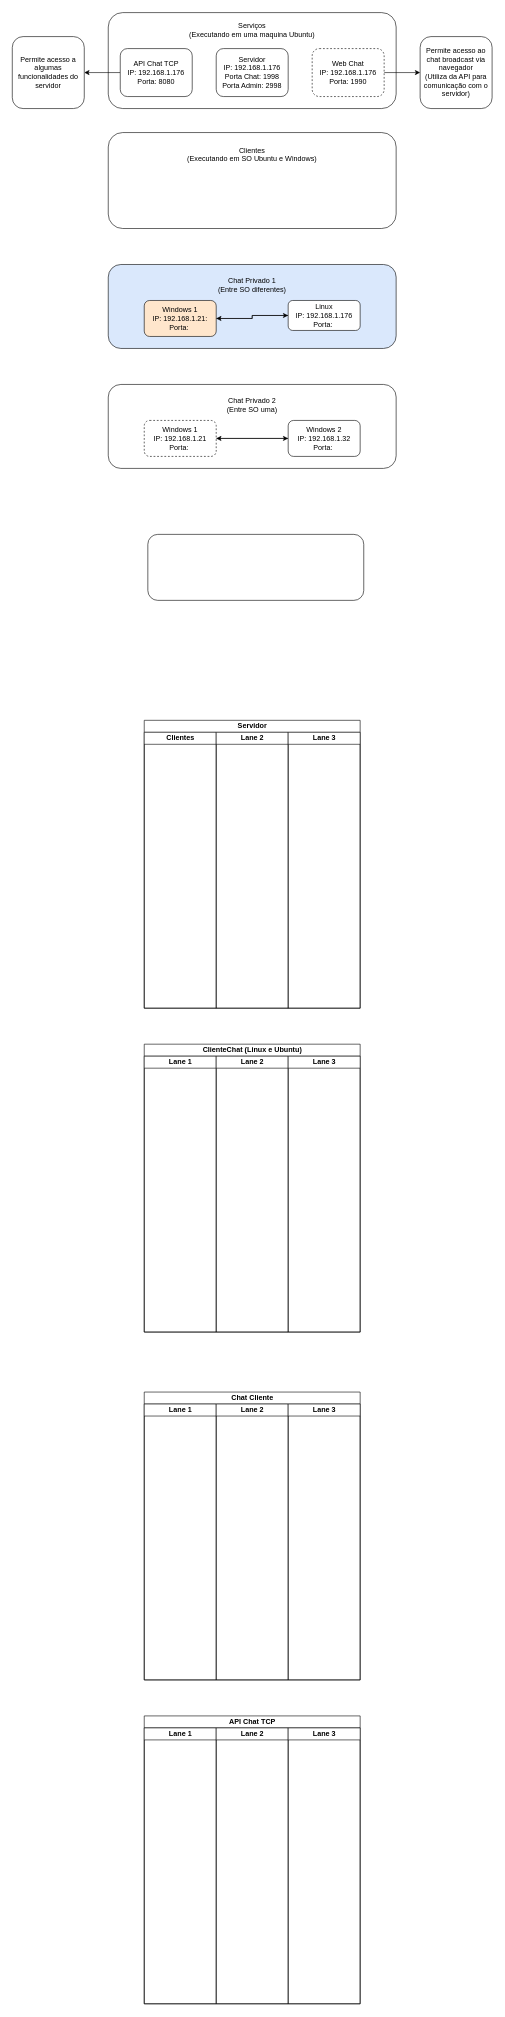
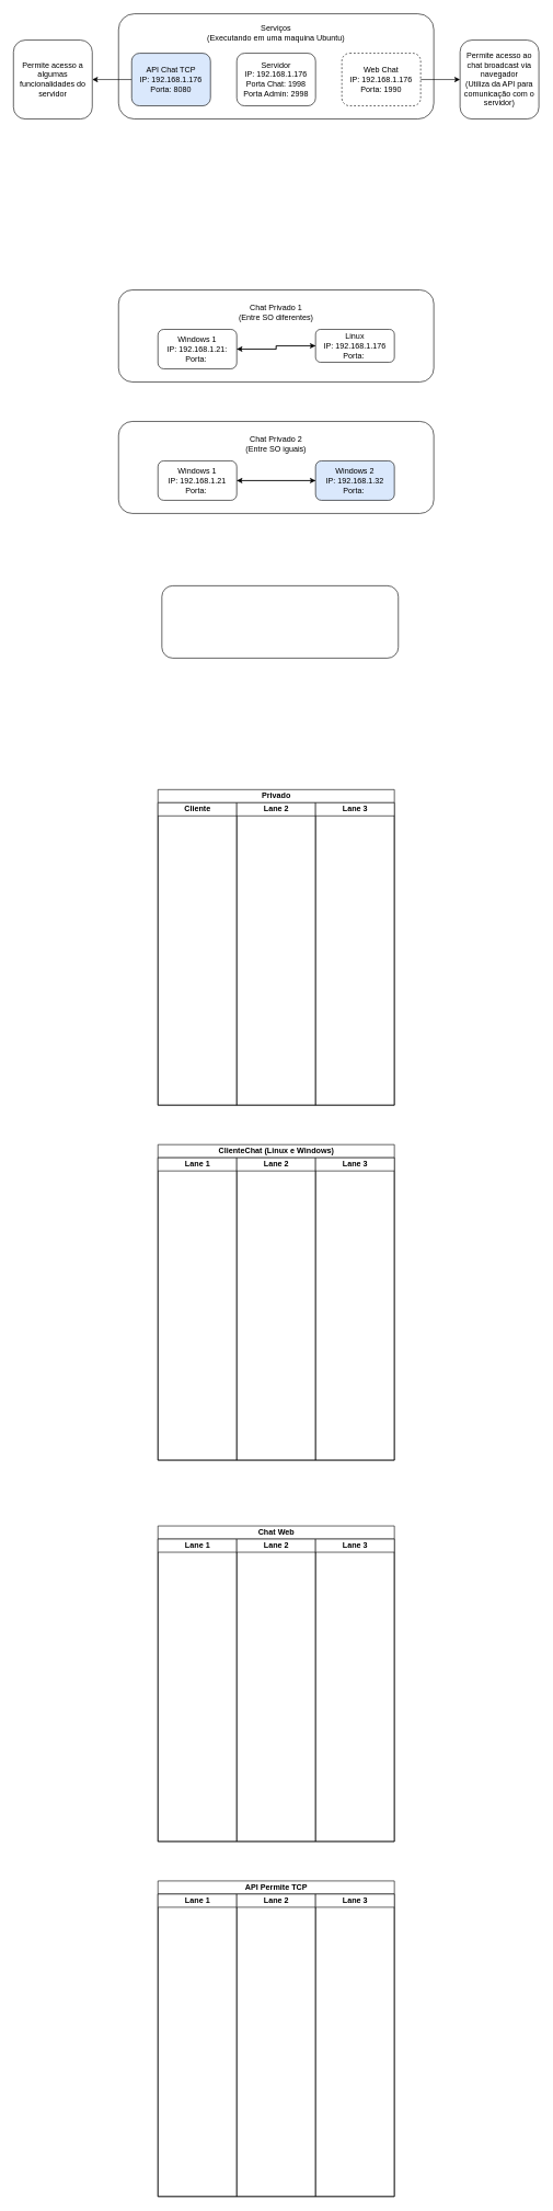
  <mxCell id="0" />
  <mxCell id="1" parent="0" />
- <mxCell id="2" value="&lt;div&gt;Clientes&lt;/div&gt;&lt;div&gt;(Executando em SO Ubuntu e Windows)&lt;/div&gt;&lt;div&gt;&lt;br&gt;&lt;/div&gt;&lt;div&gt;&lt;br&gt;&lt;/div&gt;&lt;div&gt;&lt;br&gt;&lt;/div&gt;&lt;div&gt;&lt;br&gt;&lt;/div&gt;&lt;div&gt;&lt;br&gt;&lt;/div&gt;&lt;div&gt;&lt;br&gt;&lt;/div&gt;" style="rounded=1;whiteSpace=wrap;html=1;" vertex="1" parent="1"><mxGeometry x="180" y="220" width="480" height="160" as="geometry" /></mxCell>
  <mxCell id="3" value="&lt;div&gt;Serviços&lt;/div&gt;&lt;div&gt;(Executando em uma maquina Ubuntu)&lt;/div&gt;&lt;div&gt;&lt;br&gt;&lt;/div&gt;&lt;div&gt;&lt;br&gt;&lt;/div&gt;&lt;div&gt;&lt;br&gt;&lt;/div&gt;&lt;div&gt;&lt;br&gt;&lt;/div&gt;&lt;div&gt;&lt;br&gt;&lt;/div&gt;&lt;div&gt;&lt;br&gt;&lt;/div&gt;&lt;div&gt;&lt;br&gt;&lt;/div&gt;" style="rounded=1;whiteSpace=wrap;html=1;" vertex="1" parent="1"><mxGeometry x="180" y="20" width="480" height="160" as="geometry" /></mxCell>
  <mxCell id="4" value="Servidor&lt;div&gt;IP: 192.168.1.176&lt;/div&gt;&lt;div&gt;Porta Chat: 1998&lt;/div&gt;&lt;div&gt;Porta Admin: 2998&lt;/div&gt;" style="rounded=1;whiteSpace=wrap;html=1;" vertex="1" parent="1"><mxGeometry x="360" y="80" width="120" height="80" as="geometry" /></mxCell>
  <mxCell id="5" value="" style="edgeStyle=orthogonalEdgeStyle;rounded=0;orthogonalLoop=1;jettySize=auto;html=1;" edge="1" parent="1" source="6" target="20"><mxGeometry relative="1" as="geometry" /></mxCell>
- <mxCell id="6" value="API Chat TCP&lt;br&gt;&lt;div&gt;IP: 192.168.1.176&lt;/div&gt;&lt;div&gt;Porta: 8080&lt;/div&gt;" style="rounded=1;whiteSpace=wrap;html=1;" vertex="1" parent="1"><mxGeometry x="200" y="80" width="120" height="80" as="geometry" /></mxCell>
+ <mxCell id="6" value="API Chat TCP&lt;br&gt;&lt;div&gt;IP: 192.168.1.176&lt;/div&gt;&lt;div&gt;Porta: 8080&lt;/div&gt;" style="rounded=1;whiteSpace=wrap;html=1;fillColor=#dae8fc;" vertex="1" parent="1"><mxGeometry x="200" y="80" width="120" height="80" as="geometry" /></mxCell>
  <mxCell id="7" style="edgeStyle=orthogonalEdgeStyle;rounded=0;orthogonalLoop=1;jettySize=auto;html=1;" edge="1" parent="1" source="8" target="19"><mxGeometry relative="1" as="geometry"><mxPoint x="700" y="120" as="targetPoint" /></mxGeometry></mxCell>
  <mxCell id="8" value="Web Chat&lt;br&gt;&lt;div&gt;IP: 192.168.1.176&lt;/div&gt;&lt;div&gt;Porta: 1990&lt;/div&gt;" style="rounded=1;whiteSpace=wrap;html=1;dashed=1;" vertex="1" parent="1"><mxGeometry x="520" y="80" width="120" height="80" as="geometry" /></mxCell>
- <mxCell id="9" value="&lt;div&gt;Chat Privado 1&lt;/div&gt;&lt;div&gt;(Entre SO diferentes)&lt;/div&gt;&lt;div&gt;&lt;br&gt;&lt;/div&gt;&lt;div&gt;&lt;br&gt;&lt;/div&gt;&lt;div&gt;&lt;br&gt;&lt;/div&gt;&lt;div&gt;&lt;br&gt;&lt;/div&gt;&lt;div&gt;&lt;br&gt;&lt;/div&gt;" style="rounded=1;whiteSpace=wrap;html=1;fillColor=#dae8fc;" vertex="1" parent="1"><mxGeometry x="180" y="440" width="480" height="140" as="geometry" /></mxCell>
- <mxCell id="10" value="&lt;div&gt;Chat Privado 2&lt;/div&gt;&lt;div&gt;(Entre SO uma)&lt;/div&gt;&lt;div&gt;&lt;br&gt;&lt;/div&gt;&lt;div&gt;&lt;br&gt;&lt;/div&gt;&lt;div&gt;&lt;br&gt;&lt;/div&gt;&lt;div&gt;&lt;br&gt;&lt;/div&gt;&lt;div&gt;&lt;br&gt;&lt;/div&gt;" style="rounded=1;whiteSpace=wrap;html=1;" vertex="1" parent="1"><mxGeometry x="180" y="640" width="480" height="140" as="geometry" /></mxCell>
+ <mxCell id="9" value="&lt;div&gt;Chat Privado 1&lt;/div&gt;&lt;div&gt;(Entre SO diferentes)&lt;/div&gt;&lt;div&gt;&lt;br&gt;&lt;/div&gt;&lt;div&gt;&lt;br&gt;&lt;/div&gt;&lt;div&gt;&lt;br&gt;&lt;/div&gt;&lt;div&gt;&lt;br&gt;&lt;/div&gt;&lt;div&gt;&lt;br&gt;&lt;/div&gt;" style="rounded=1;whiteSpace=wrap;html=1;" vertex="1" parent="1"><mxGeometry x="180" y="440" width="480" height="140" as="geometry" /></mxCell>
+ <mxCell id="10" value="&lt;div&gt;Chat Privado 2&lt;/div&gt;&lt;div&gt;(Entre SO iguais)&lt;/div&gt;&lt;div&gt;&lt;br&gt;&lt;/div&gt;&lt;div&gt;&lt;br&gt;&lt;/div&gt;&lt;div&gt;&lt;br&gt;&lt;/div&gt;&lt;div&gt;&lt;br&gt;&lt;/div&gt;&lt;div&gt;&lt;br&gt;&lt;/div&gt;" style="rounded=1;whiteSpace=wrap;html=1;" vertex="1" parent="1"><mxGeometry x="180" y="640" width="480" height="140" as="geometry" /></mxCell>
  <mxCell id="11" style="edgeStyle=orthogonalEdgeStyle;rounded=0;orthogonalLoop=1;jettySize=auto;html=1;entryX=0;entryY=0.5;entryDx=0;entryDy=0;" edge="1" parent="1" source="12" target="14"><mxGeometry relative="1" as="geometry" /></mxCell>
- <mxCell id="12" value="Windows 1&lt;div&gt;IP: 192.168.1.21:&lt;/div&gt;&lt;div&gt;Porta:&amp;nbsp;&lt;/div&gt;" style="rounded=1;whiteSpace=wrap;html=1;fillColor=#ffe6cc;" vertex="1" parent="1"><mxGeometry x="240" y="500" width="120" height="60" as="geometry" /></mxCell>
+ <mxCell id="12" value="Windows 1&lt;div&gt;IP: 192.168.1.21:&lt;/div&gt;&lt;div&gt;Porta:&amp;nbsp;&lt;/div&gt;" style="rounded=1;whiteSpace=wrap;html=1;" vertex="1" parent="1"><mxGeometry x="240" y="500" width="120" height="60" as="geometry" /></mxCell>
  <mxCell id="13" style="edgeStyle=orthogonalEdgeStyle;rounded=0;orthogonalLoop=1;jettySize=auto;html=1;entryX=1;entryY=0.5;entryDx=0;entryDy=0;" edge="1" parent="1" source="14" target="12"><mxGeometry relative="1" as="geometry" /></mxCell>
  <mxCell id="14" value="Linux&lt;br&gt;&lt;div&gt;IP: 192.168.1.176&lt;/div&gt;&lt;div&gt;Porta:&amp;nbsp;&lt;/div&gt;" style="rounded=1;whiteSpace=wrap;html=1;" vertex="1" parent="1"><mxGeometry x="480" y="500" width="120" height="50" as="geometry" /></mxCell>
  <mxCell id="15" style="edgeStyle=orthogonalEdgeStyle;rounded=0;orthogonalLoop=1;jettySize=auto;html=1;entryX=0;entryY=0.5;entryDx=0;entryDy=0;" edge="1" parent="1" source="16" target="18"><mxGeometry relative="1" as="geometry" /></mxCell>
- <mxCell id="16" value="Windows 1&lt;div&gt;IP: 192.168.1.21&lt;/div&gt;&lt;div&gt;Porta:&amp;nbsp;&lt;/div&gt;" style="rounded=1;whiteSpace=wrap;html=1;dashed=1;" vertex="1" parent="1"><mxGeometry x="240" y="700" width="120" height="60" as="geometry" /></mxCell>
+ <mxCell id="16" value="Windows 1&lt;div&gt;IP: 192.168.1.21&lt;/div&gt;&lt;div&gt;Porta:&amp;nbsp;&lt;/div&gt;" style="rounded=1;whiteSpace=wrap;html=1;" vertex="1" parent="1"><mxGeometry x="240" y="700" width="120" height="60" as="geometry" /></mxCell>
  <mxCell id="17" style="edgeStyle=orthogonalEdgeStyle;rounded=0;orthogonalLoop=1;jettySize=auto;html=1;entryX=1;entryY=0.5;entryDx=0;entryDy=0;" edge="1" parent="1" source="18" target="16"><mxGeometry relative="1" as="geometry" /></mxCell>
- <mxCell id="18" value="Windows 2&lt;div&gt;IP: 192.168.1.32&lt;/div&gt;&lt;div&gt;Porta:&amp;nbsp;&lt;/div&gt;" style="rounded=1;whiteSpace=wrap;html=1;" vertex="1" parent="1"><mxGeometry x="480" y="700" width="120" height="60" as="geometry" /></mxCell>
+ <mxCell id="18" value="Windows 2&lt;div&gt;IP: 192.168.1.32&lt;/div&gt;&lt;div&gt;Porta:&amp;nbsp;&lt;/div&gt;" style="rounded=1;whiteSpace=wrap;html=1;fillColor=#dae8fc;" vertex="1" parent="1"><mxGeometry x="480" y="700" width="120" height="60" as="geometry" /></mxCell>
  <mxCell id="19" value="Permite acesso ao chat broadcast via navegador&lt;div&gt;(Utiliza da API para comunicação com o servidor)&lt;/div&gt;" style="rounded=1;whiteSpace=wrap;html=1;" vertex="1" parent="1"><mxGeometry x="700" y="60" width="120" height="120" as="geometry" /></mxCell>
  <mxCell id="20" value="Permite acesso a algumas funcionalidades do servidor" style="whiteSpace=wrap;html=1;rounded=1;" vertex="1" parent="1"><mxGeometry x="20" y="60" width="120" height="120" as="geometry" /></mxCell>
  <mxCell id="21" value="" style="rounded=1;whiteSpace=wrap;html=1;" vertex="1" parent="1"><mxGeometry x="246" y="890" width="360" height="110" as="geometry" /></mxCell>
- <mxCell id="22" value="Servidor" style="swimlane;childLayout=stackLayout;resizeParent=1;resizeParentMax=0;startSize=20;html=1;" vertex="1" parent="1"><mxGeometry x="240" y="1200" width="360" height="480" as="geometry" /></mxCell>
- <mxCell id="23" value="Clientes" style="swimlane;startSize=20;html=1;" vertex="1" parent="22"><mxGeometry y="20" width="120" height="460" as="geometry" /></mxCell>
+ <mxCell id="22" value="Privado" style="swimlane;childLayout=stackLayout;resizeParent=1;resizeParentMax=0;startSize=20;html=1;" vertex="1" parent="1"><mxGeometry x="240" y="1200" width="360" height="480" as="geometry" /></mxCell>
+ <mxCell id="23" value="Cliente" style="swimlane;startSize=20;html=1;" vertex="1" parent="22"><mxGeometry y="20" width="120" height="460" as="geometry" /></mxCell>
  <mxCell id="24" value="Lane 2" style="swimlane;startSize=20;html=1;" vertex="1" parent="22"><mxGeometry x="120" y="20" width="120" height="460" as="geometry" /></mxCell>
  <mxCell id="25" value="Lane 3" style="swimlane;startSize=20;html=1;" vertex="1" parent="22"><mxGeometry x="240" y="20" width="120" height="460" as="geometry" /></mxCell>
- <mxCell id="26" value="ClienteChat (Linux e Ubuntu)" style="swimlane;childLayout=stackLayout;resizeParent=1;resizeParentMax=0;startSize=20;html=1;" vertex="1" parent="1"><mxGeometry x="240" y="1740" width="360" height="480" as="geometry" /></mxCell>
+ <mxCell id="26" value="ClienteChat (Linux e Windows)" style="swimlane;childLayout=stackLayout;resizeParent=1;resizeParentMax=0;startSize=20;html=1;" vertex="1" parent="1"><mxGeometry x="240" y="1740" width="360" height="480" as="geometry" /></mxCell>
  <mxCell id="27" value="Lane 1" style="swimlane;startSize=20;html=1;" vertex="1" parent="26"><mxGeometry y="20" width="120" height="460" as="geometry" /></mxCell>
  <mxCell id="28" value="Lane 2" style="swimlane;startSize=20;html=1;" vertex="1" parent="26"><mxGeometry x="120" y="20" width="120" height="460" as="geometry" /></mxCell>
  <mxCell id="29" value="Lane 3" style="swimlane;startSize=20;html=1;" vertex="1" parent="26"><mxGeometry x="240" y="20" width="120" height="460" as="geometry" /></mxCell>
- <mxCell id="30" value="Chat&amp;nbsp;&lt;span style=&quot;background-color: transparent; color: light-dark(rgb(0, 0, 0), rgb(255, 255, 255));&quot;&gt;Cliente&lt;/span&gt;" style="swimlane;childLayout=stackLayout;resizeParent=1;resizeParentMax=0;startSize=20;html=1;" vertex="1" parent="1"><mxGeometry x="240" y="2320" width="360" height="480" as="geometry" /></mxCell>
+ <mxCell id="30" value="Chat&amp;nbsp;&lt;span style=&quot;background-color: transparent; color: light-dark(rgb(0, 0, 0), rgb(255, 255, 255));&quot;&gt;Web&lt;/span&gt;" style="swimlane;childLayout=stackLayout;resizeParent=1;resizeParentMax=0;startSize=20;html=1;" vertex="1" parent="1"><mxGeometry x="240" y="2320" width="360" height="480" as="geometry" /></mxCell>
  <mxCell id="31" value="Lane 1" style="swimlane;startSize=20;html=1;" vertex="1" parent="30"><mxGeometry y="20" width="120" height="460" as="geometry" /></mxCell>
  <mxCell id="32" value="Lane 2" style="swimlane;startSize=20;html=1;" vertex="1" parent="30"><mxGeometry x="120" y="20" width="120" height="460" as="geometry" /></mxCell>
  <mxCell id="33" value="Lane 3" style="swimlane;startSize=20;html=1;" vertex="1" parent="30"><mxGeometry x="240" y="20" width="120" height="460" as="geometry" /></mxCell>
- <mxCell id="34" value="API Chat TCP" style="swimlane;childLayout=stackLayout;resizeParent=1;resizeParentMax=0;startSize=20;html=1;" vertex="1" parent="1"><mxGeometry x="240" y="2860" width="360" height="480" as="geometry" /></mxCell>
+ <mxCell id="34" value="API Permite TCP" style="swimlane;childLayout=stackLayout;resizeParent=1;resizeParentMax=0;startSize=20;html=1;" vertex="1" parent="1"><mxGeometry x="240" y="2860" width="360" height="480" as="geometry" /></mxCell>
  <mxCell id="35" value="Lane 1" style="swimlane;startSize=20;html=1;" vertex="1" parent="34"><mxGeometry y="20" width="120" height="460" as="geometry" /></mxCell>
  <mxCell id="36" value="Lane 2" style="swimlane;startSize=20;html=1;" vertex="1" parent="34"><mxGeometry x="120" y="20" width="120" height="460" as="geometry" /></mxCell>
  <mxCell id="37" value="Lane 3" style="swimlane;startSize=20;html=1;" vertex="1" parent="34"><mxGeometry x="240" y="20" width="120" height="460" as="geometry" /></mxCell>
